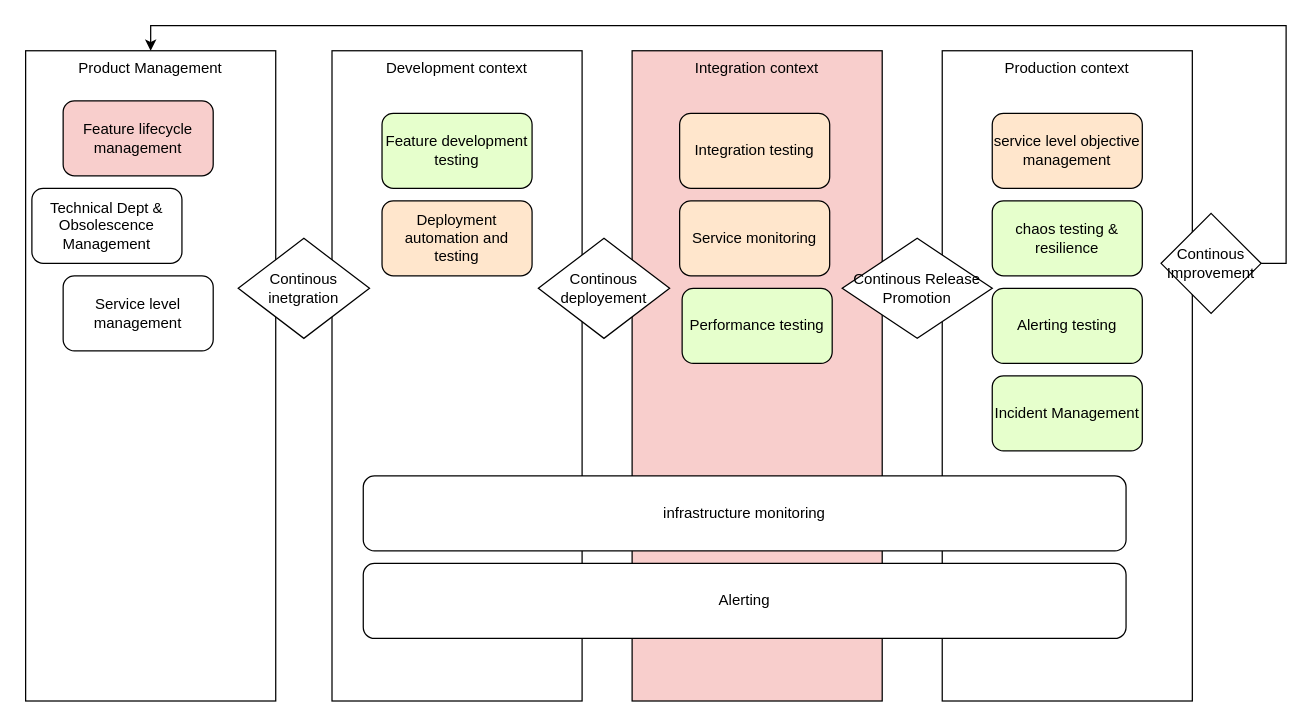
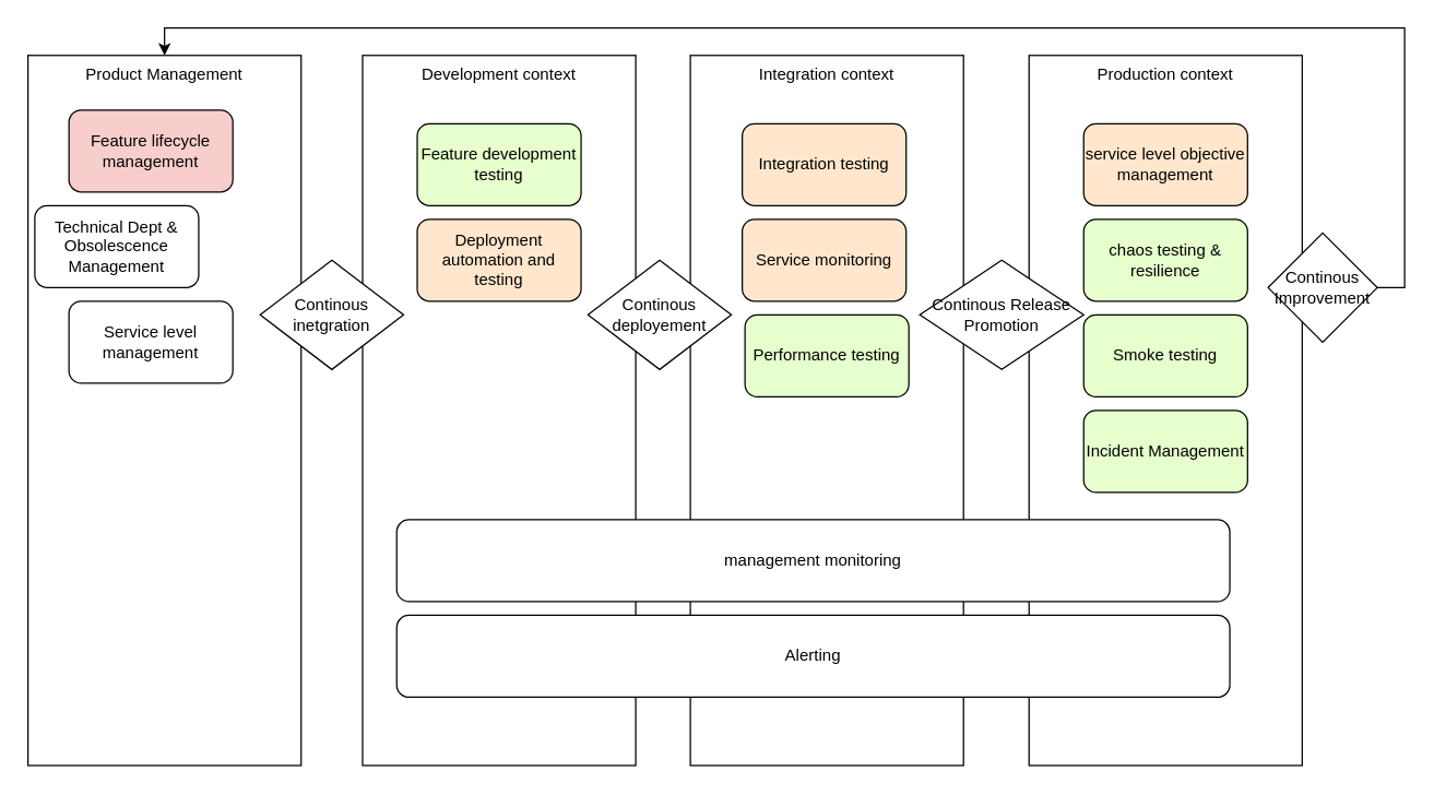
  <mxCell id="0" />
  <mxCell id="1" parent="0" />
  <mxCell id="2" value="Product Management" style="rounded=0;whiteSpace=wrap;html=1;verticalAlign=top;" vertex="1" parent="1"><mxGeometry x="20" y="40" width="200" height="520" as="geometry" /></mxCell>
  <mxCell id="3" value="Production context" style="rounded=0;whiteSpace=wrap;html=1;verticalAlign=top;" vertex="1" parent="1"><mxGeometry x="753" y="40" width="200" height="520" as="geometry" /></mxCell>
- <mxCell id="4" value="Integration context" style="rounded=0;whiteSpace=wrap;html=1;verticalAlign=top;fillColor=#f8cecc;" vertex="1" parent="1"><mxGeometry x="505" y="40" width="200" height="520" as="geometry" /></mxCell>
+ <mxCell id="4" value="Integration context" style="rounded=0;whiteSpace=wrap;html=1;verticalAlign=top;" vertex="1" parent="1"><mxGeometry x="505" y="40" width="200" height="520" as="geometry" /></mxCell>
  <mxCell id="5" value="Development context" style="rounded=0;whiteSpace=wrap;html=1;verticalAlign=top;" vertex="1" parent="1"><mxGeometry x="265" y="40" width="200" height="520" as="geometry" /></mxCell>
  <mxCell id="6" value="Integration testing" style="rounded=1;whiteSpace=wrap;html=1;fillColor=#FFE6CC;" vertex="1" parent="1"><mxGeometry x="543" y="90" width="120" height="60" as="geometry" /></mxCell>
  <mxCell id="7" value="Service monitoring" style="rounded=1;whiteSpace=wrap;html=1;fillColor=#FFE6CC;" vertex="1" parent="1"><mxGeometry x="543" y="160" width="120" height="60" as="geometry" /></mxCell>
- <mxCell id="8" value="infrastructure monitoring" style="rounded=1;whiteSpace=wrap;html=1;" vertex="1" parent="1"><mxGeometry x="290" y="380" width="610" height="60" as="geometry" /></mxCell>
+ <mxCell id="8" value="management monitoring" style="rounded=1;whiteSpace=wrap;html=1;" vertex="1" parent="1"><mxGeometry x="290" y="380" width="610" height="60" as="geometry" /></mxCell>
  <mxCell id="9" value="Performance testing" style="rounded=1;whiteSpace=wrap;html=1;fillColor=#E6FFCC;" vertex="1" parent="1"><mxGeometry x="545" y="230" width="120" height="60" as="geometry" /></mxCell>
  <mxCell id="10" value="service level objective management" style="rounded=1;whiteSpace=wrap;html=1;fillColor=#FFE6CC;" vertex="1" parent="1"><mxGeometry x="793" y="90" width="120" height="60" as="geometry" /></mxCell>
  <mxCell id="11" value="Feature development testing" style="rounded=1;whiteSpace=wrap;html=1;fillColor=#e6ffcc;" vertex="1" parent="1"><mxGeometry x="305" y="90" width="120" height="60" as="geometry" /></mxCell>
  <mxCell id="12" value="&lt;span&gt;Continous deployement&lt;/span&gt;" style="rhombus;whiteSpace=wrap;html=1;" vertex="1" parent="1"><mxGeometry x="430" y="190" width="105" height="80" as="geometry" /></mxCell>
  <mxCell id="13" value="&lt;span&gt;Continous Release Promotion&lt;/span&gt;" style="rhombus;whiteSpace=wrap;html=1;" vertex="1" parent="1"><mxGeometry x="673" y="190" width="120" height="80" as="geometry" /></mxCell>
  <mxCell id="14" value="Deployment automation and testing" style="rounded=1;whiteSpace=wrap;html=1;fillColor=#FFE6CC;" vertex="1" parent="1"><mxGeometry x="305" y="160" width="120" height="60" as="geometry" /></mxCell>
  <mxCell id="15" value="chaos testing &amp;amp; resilience" style="rounded=1;whiteSpace=wrap;html=1;fillColor=#E6FFCC;" vertex="1" parent="1"><mxGeometry x="793" y="160" width="120" height="60" as="geometry" /></mxCell>
  <mxCell id="16" style="edgeStyle=orthogonalEdgeStyle;rounded=0;orthogonalLoop=1;jettySize=auto;html=1;exitX=1;exitY=0.5;exitDx=0;exitDy=0;entryX=0.5;entryY=0;entryDx=0;entryDy=0;" edge="1" parent="1" source="17" target="2"><mxGeometry relative="1" as="geometry"><Array as="points"><mxPoint x="1028" y="210" /><mxPoint x="1028" y="20" /><mxPoint x="120" y="20" /></Array></mxGeometry></mxCell>
  <mxCell id="17" value="&lt;span&gt;Continous Improvement&lt;/span&gt;" style="rhombus;whiteSpace=wrap;html=1;" vertex="1" parent="1"><mxGeometry x="928" y="170" width="80" height="80" as="geometry" /></mxCell>
  <mxCell id="18" value="&lt;span&gt;Continous&lt;/span&gt;&lt;span style=&quot;color: rgba(0 , 0 , 0 , 0) ; font-family: monospace ; font-size: 0px&quot;&gt;%3CmxGraphModel%3E%3Croot%3E%3CmxCell%20id%3D%220%22%2F%3E%3CmxCell%20id%3D%221%22%20parent%3D%220%22%2F%3E%3CmxCell%20id%3D%222%22%20value%3D%22%26lt%3Bspan%26gt%3BContinous%20deployement%26lt%3B%2Fspan%26gt%3B%22%20style%3D%22rhombus%3BwhiteSpace%3Dwrap%3Bhtml%3D1%3B%22%20vertex%3D%221%22%20parent%3D%221%22%3E%3CmxGeometry%20x%3D%22230%22%20y%3D%22170%22%20width%3D%22105%22%20height%3D%2280%22%20as%3D%22geometry%22%2F%3E%3C%2FmxCell%3E%3C%2Froot%3E%3C%2FmxGraphModel%3E&lt;/span&gt;&lt;span&gt;&lt;br&gt;inetgration&lt;/span&gt;" style="rhombus;whiteSpace=wrap;html=1;" vertex="1" parent="1"><mxGeometry x="190" y="190" width="105" height="80" as="geometry" /></mxCell>
- <mxCell id="19" value="Alerting testing" style="rounded=1;whiteSpace=wrap;html=1;fillColor=#E6FFCC;" vertex="1" parent="1"><mxGeometry x="793" y="230" width="120" height="60" as="geometry" /></mxCell>
+ <mxCell id="19" value="Smoke testing" style="rounded=1;whiteSpace=wrap;html=1;fillColor=#E6FFCC;" vertex="1" parent="1"><mxGeometry x="793" y="230" width="120" height="60" as="geometry" /></mxCell>
  <mxCell id="20" value="Incident Management" style="rounded=1;whiteSpace=wrap;html=1;fillColor=#E6FFCC;" vertex="1" parent="1"><mxGeometry x="793" y="300" width="120" height="60" as="geometry" /></mxCell>
  <mxCell id="21" value="Alerting" style="rounded=1;whiteSpace=wrap;html=1;" vertex="1" parent="1"><mxGeometry x="290" y="450" width="610" height="60" as="geometry" /></mxCell>
  <mxCell id="22" value="Technical Dept &amp;amp; Obsolescence Management" style="rounded=1;whiteSpace=wrap;html=1;" vertex="1" parent="1"><mxGeometry x="25" y="150" width="120" height="60" as="geometry" /></mxCell>
  <mxCell id="23" value="Feature lifecycle management" style="rounded=1;whiteSpace=wrap;html=1;fillColor=#f8cecc;" vertex="1" parent="1"><mxGeometry x="50" y="80" width="120" height="60" as="geometry" /></mxCell>
  <mxCell id="24" value="Service level management" style="rounded=1;whiteSpace=wrap;html=1;" vertex="1" parent="1"><mxGeometry x="50" y="220" width="120" height="60" as="geometry" /></mxCell>
